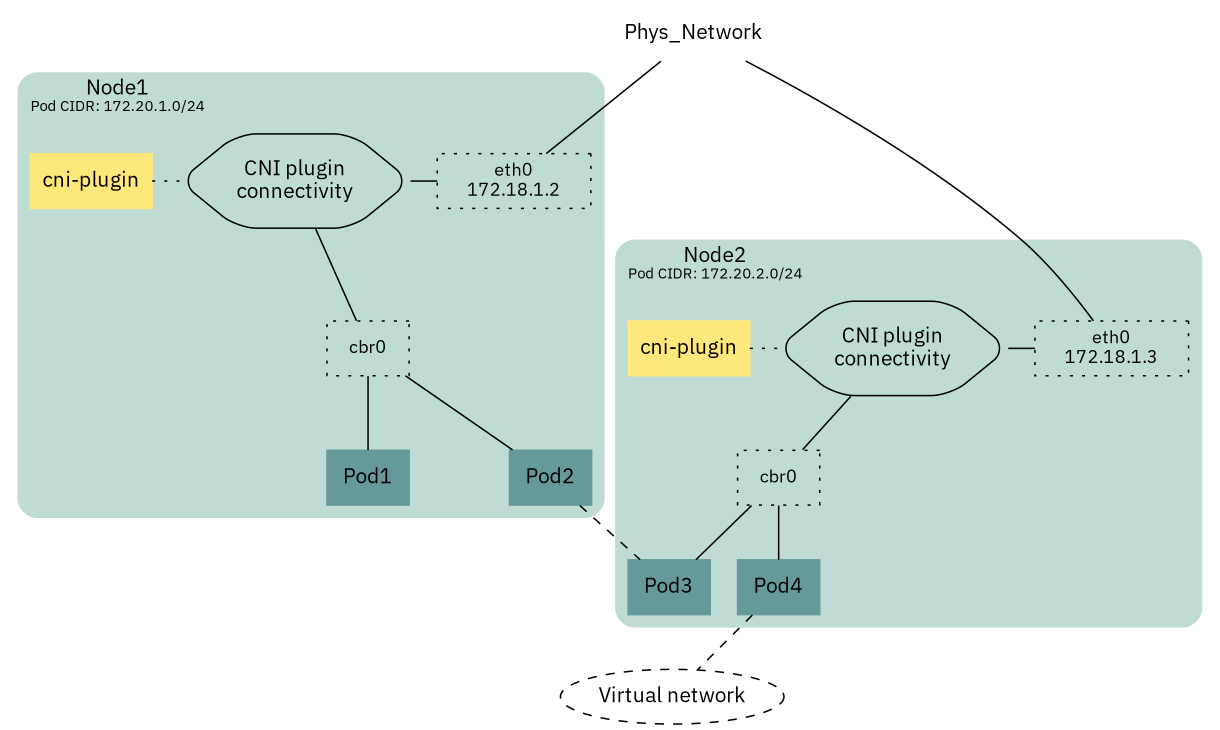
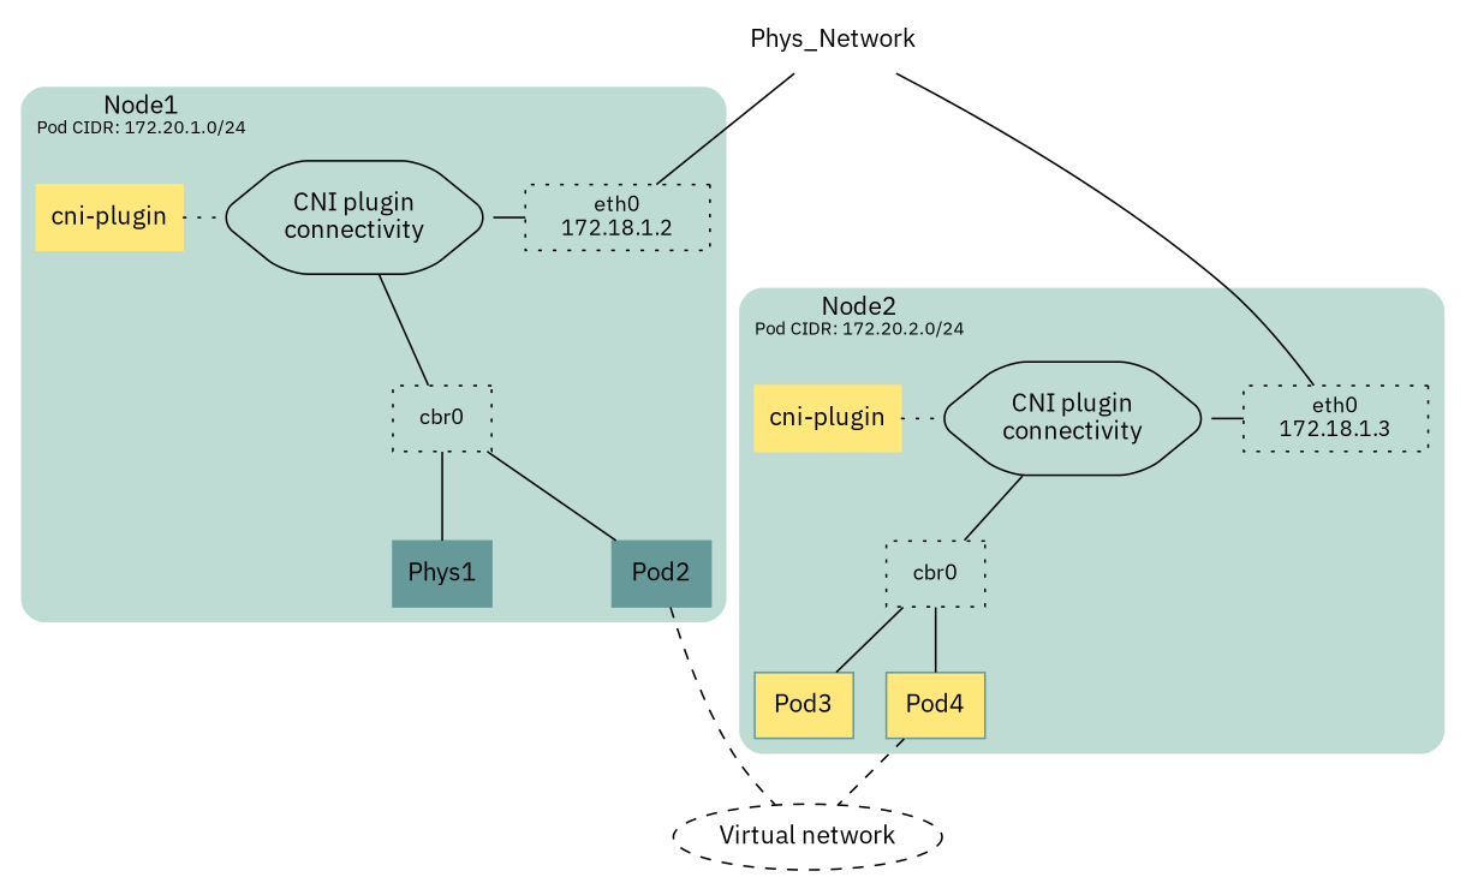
  graph {
    fontname="IBM Plex Sans"
    node [fontname="IBM Plex Sans" shape=box style=filled]
    edge [fontname="IBM Plex Sans"]
    Phys_Network [shape=plaintext style=""]
    n2 [label="Virtual network" rank=max shape=ellipse style=dashed]
    n3 [fontsize=12 label=<eth0<br />172.18.1.2> style=dotted width=1.4]
    n4 [label=<CNI plugin<br />connectivity> shape=hexagon style=rounded]
    n5 [color="#FFE87B" label="cni-plugin"]
-   n6 [color="#669999" label=Pod1]
+   n6 [color="#669999" label=Phys1]
    n7 [color="#669999" label=Pod2]
    n8 [fontsize=12 label=cbr0 style=dotted]
    n9 [fontsize=12 label=<eth0<br />172.18.1.3> style=dotted width=1.4]
    n10 [label=<CNI plugin<br />connectivity> shape=hexagon style=rounded]
    n11 [color="#FFE87B" label="cni-plugin"]
-   n12 [color="#669999" label=Pod3]
-   n13 [color="#669999" label=Pod4]
+   n12 [color="#669999" label=Pod3 fillcolor="#FFE87B"]
+   n13 [color="#669999" label=Pod4 fillcolor="#FFE87B"]
    n14 [fontsize=12 label=cbr0 style=dotted]
    subgraph sub_1 {
      Phys_Network
      n2
    }
    subgraph cluster_2 {
      color="#BEDBD4"
      label=<Node1<BR /><FONT POINT-SIZE="10">Pod CIDR: 172.20.1.0/24</FONT>>
      labeljust=left
      style="rounded,filled"
      subgraph sub_3 {
        color="#BEDBD4"
        label=<Node1<BR /><FONT POINT-SIZE="10">Pod CIDR: 172.20.1.0/24</FONT>>
        labeljust=left
        rank=same
        style="rounded,filled"
        n3
        n4
        n5
      }
      subgraph sub_4 {
        color="#BEDBD4"
        label=<Node1<BR /><FONT POINT-SIZE="10">Pod CIDR: 172.20.1.0/24</FONT>>
        labeljust=left
        style="rounded,filled"
        n6
        n7
        n8
      }
    }
    subgraph cluster_5 {
      color="#BEDBD4"
      label=<Node2<BR /><FONT POINT-SIZE="10">Pod CIDR: 172.20.2.0/24</FONT>>
      labeljust=left
      style="rounded,filled"
      subgraph sub_6 {
        color="#BEDBD4"
        label=<Node2<BR /><FONT POINT-SIZE="10">Pod CIDR: 172.20.2.0/24</FONT>>
        labeljust=left
        rank=same
        style="rounded,filled"
        n9
        n10
        n11
      }
      subgraph sub_7 {
        color="#BEDBD4"
        label=<Node2<BR /><FONT POINT-SIZE="10">Pod CIDR: 172.20.2.0/24</FONT>>
        labeljust=left
        style="rounded,filled"
        n12
        n13
        n14
      }
    }
    Phys_Network -- n3
    Phys_Network -- n9
    n4 -- n3
    n4 -- n8
    n5 -- n4 [style=dotted]
-   n7 -- n12 [style=dashed]
+   n7 -- n2 [style=dashed]
    n8 -- n6
    n8 -- n7
    n10 -- n9
    n10 -- n14
    n11 -- n10 [style=dotted]
    n13 -- n2 [style=dashed]
    n14 -- n12
    n14 -- n13
  }
